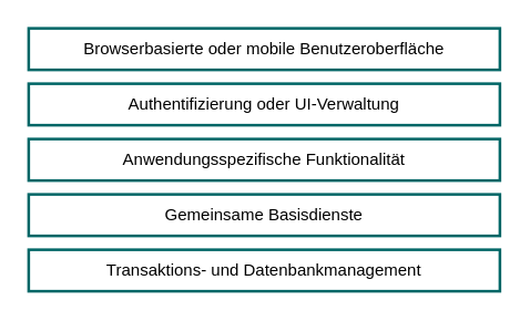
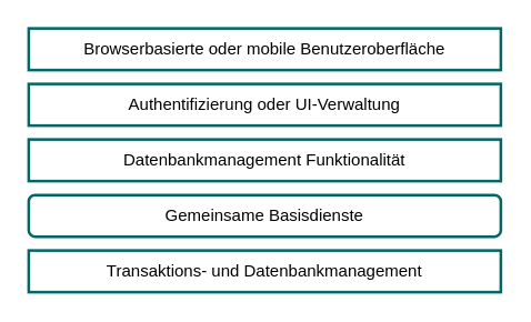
  <mxCell id="0" />
  <mxCell id="1" parent="0" />
  <mxCell id="2" value="Browserbasierte oder mobile Benutzeroberfläche" style="rounded=0;whiteSpace=wrap;html=1;strokeColor=#006666;strokeWidth=2;glass=0;" vertex="1" parent="1"><mxGeometry x="20" y="20" width="340" height="30" as="geometry" /></mxCell>
  <mxCell id="3" value="Transaktions- und Datenbankmanagement" style="rounded=0;whiteSpace=wrap;html=1;strokeColor=#006666;strokeWidth=2;glass=0;" vertex="1" parent="1"><mxGeometry x="20" y="180" width="340" height="30" as="geometry" /></mxCell>
- <mxCell id="4" value="Gemeinsame Basisdienste" style="rounded=0;whiteSpace=wrap;html=1;strokeColor=#006666;strokeWidth=2;glass=0;" vertex="1" parent="1"><mxGeometry x="20" y="140" width="340" height="30" as="geometry" /></mxCell>
- <mxCell id="5" value="Anwendungsspezifische Funktionalität" style="rounded=0;whiteSpace=wrap;html=1;strokeColor=#006666;strokeWidth=2;glass=0;" vertex="1" parent="1"><mxGeometry x="20" y="100" width="340" height="30" as="geometry" /></mxCell>
+ <mxCell id="4" value="Gemeinsame Basisdienste" style="whiteSpace=wrap;html=1;strokeColor=#006666;strokeWidth=2;glass=0;rounded=1;" vertex="1" parent="1"><mxGeometry x="20" y="140" width="340" height="30" as="geometry" /></mxCell>
+ <mxCell id="5" value="Datenbankmanagement Funktionalität" style="rounded=0;whiteSpace=wrap;html=1;strokeColor=#006666;strokeWidth=2;glass=0;" vertex="1" parent="1"><mxGeometry x="20" y="100" width="340" height="30" as="geometry" /></mxCell>
  <mxCell id="6" value="Authentifizierung oder UI-Verwaltung" style="rounded=0;whiteSpace=wrap;html=1;strokeColor=#006666;strokeWidth=2;glass=0;" vertex="1" parent="1"><mxGeometry x="20" y="60" width="340" height="30" as="geometry" /></mxCell>
